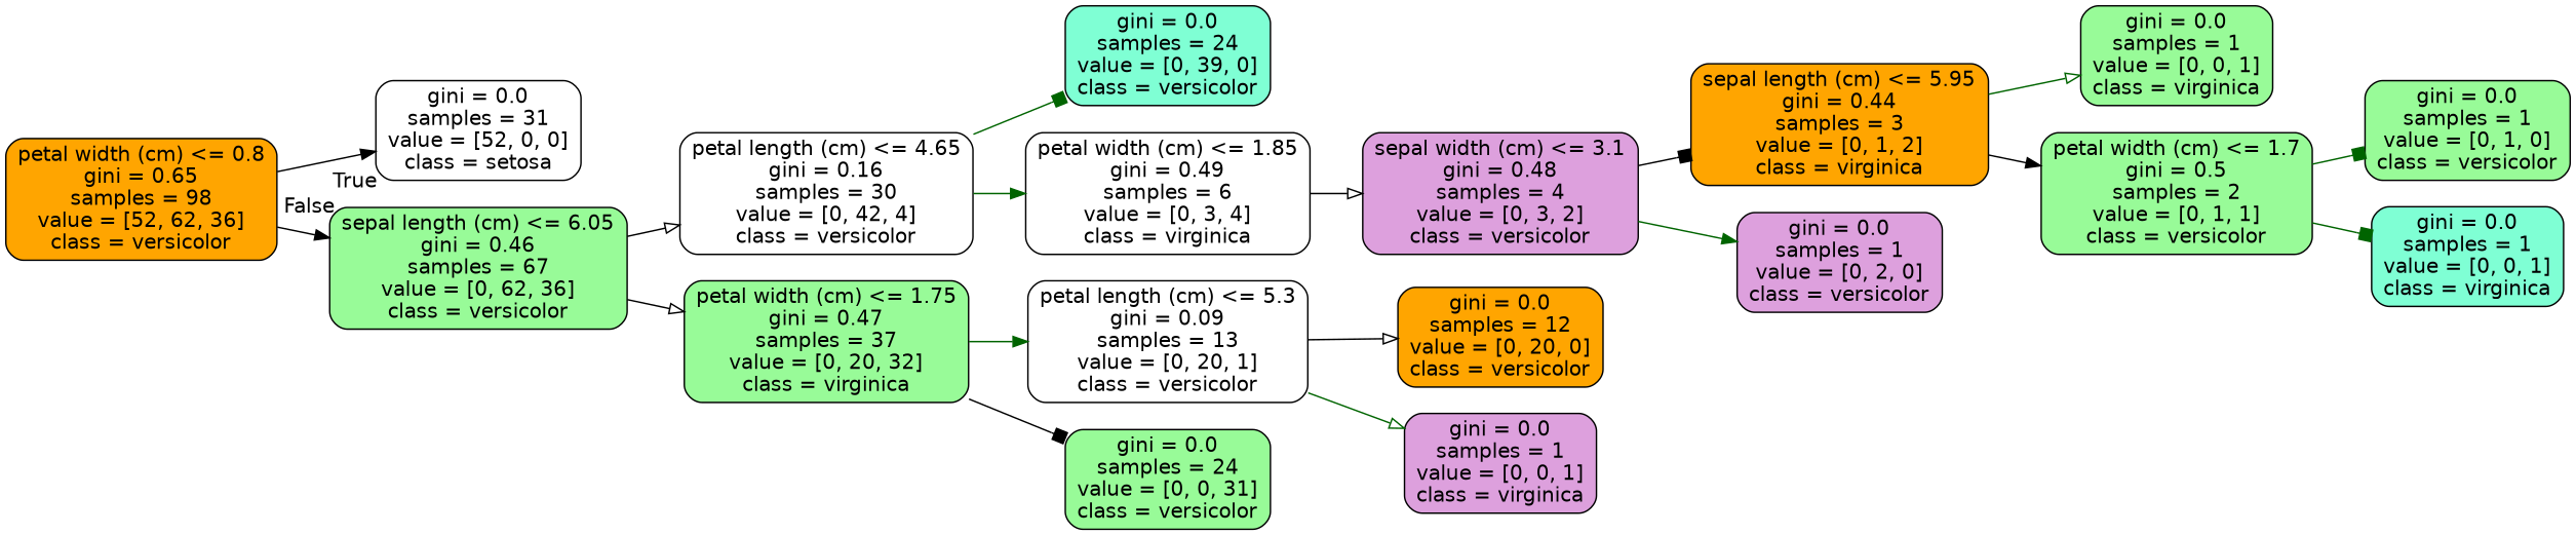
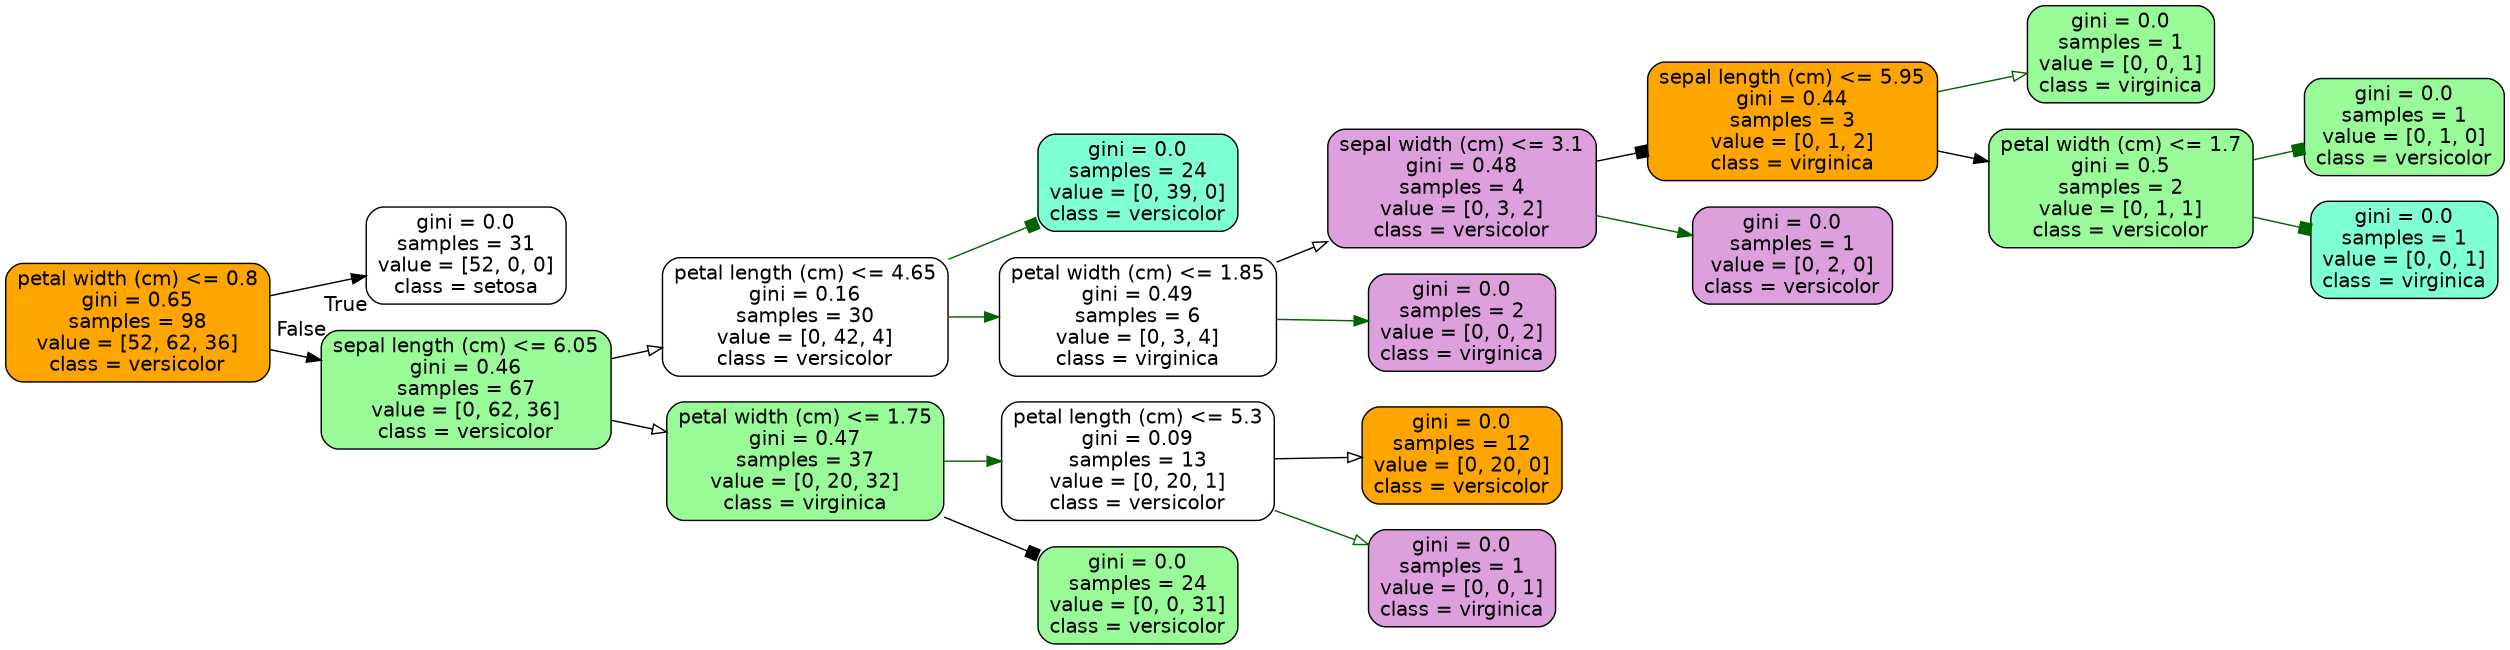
  digraph {
    rankdir=LR
    node [color=black fillcolor=palegreen fontname=helvetica shape=box style="filled, rounded"]
    edge [arrowhead=normal color=black fontname=helvetica]
    n1 [fillcolor=orange label="petal width (cm) <= 0.8\ngini = 0.65\nsamples = 98\nvalue = [52, 62, 36]\nclass = versicolor"]
    n2 [fillcolor=white label="gini = 0.0\nsamples = 31\nvalue = [52, 0, 0]\nclass = setosa"]
    n3 [label="sepal length (cm) <= 6.05\ngini = 0.46\nsamples = 67\nvalue = [0, 62, 36]\nclass = versicolor"]
    n4 [fillcolor=white label="petal length (cm) <= 4.65\ngini = 0.16\nsamples = 30\nvalue = [0, 42, 4]\nclass = versicolor"]
    n5 [label="petal width (cm) <= 1.75\ngini = 0.47\nsamples = 37\nvalue = [0, 20, 32]\nclass = virginica"]
    n6 [fillcolor=aquamarine label="gini = 0.0\nsamples = 24\nvalue = [0, 39, 0]\nclass = versicolor"]
    n7 [fillcolor=white label="petal width (cm) <= 1.85\ngini = 0.49\nsamples = 6\nvalue = [0, 3, 4]\nclass = virginica"]
    n8 [fillcolor=white label="petal length (cm) <= 5.3\ngini = 0.09\nsamples = 13\nvalue = [0, 20, 1]\nclass = versicolor"]
    n9 [label="gini = 0.0\nsamples = 24\nvalue = [0, 0, 31]\nclass = versicolor"]
    n10 [fillcolor=plum label="sepal width (cm) <= 3.1\ngini = 0.48\nsamples = 4\nvalue = [0, 3, 2]\nclass = versicolor"]
+   n11 [fillcolor=plum label="gini = 0.0\nsamples = 2\nvalue = [0, 0, 2]\nclass = virginica"]
    n12 [fillcolor=orange label="sepal length (cm) <= 5.95\ngini = 0.44\nsamples = 3\nvalue = [0, 1, 2]\nclass = virginica"]
    n13 [fillcolor=plum label="gini = 0.0\nsamples = 1\nvalue = [0, 2, 0]\nclass = versicolor"]
    n14 [label="gini = 0.0\nsamples = 1\nvalue = [0, 0, 1]\nclass = virginica"]
    n15 [label="petal width (cm) <= 1.7\ngini = 0.5\nsamples = 2\nvalue = [0, 1, 1]\nclass = versicolor"]
    n16 [label="gini = 0.0\nsamples = 1\nvalue = [0, 1, 0]\nclass = versicolor"]
    n17 [fillcolor=aquamarine label="gini = 0.0\nsamples = 1\nvalue = [0, 0, 1]\nclass = virginica"]
    n18 [fillcolor=orange label="gini = 0.0\nsamples = 12\nvalue = [0, 20, 0]\nclass = versicolor"]
    n19 [fillcolor=plum label="gini = 0.0\nsamples = 1\nvalue = [0, 0, 1]\nclass = virginica"]
    n1 -> n2 [headlabel=True labelangle=45 labeldistance=2.5]
    n1 -> n3 [headlabel=False labelangle=-45 labeldistance=2.5]
    n3 -> n4 [arrowhead=onormal]
    n3 -> n5 [arrowhead=onormal]
    n4 -> n6 [arrowhead=box color=darkgreen]
    n4 -> n7 [color=darkgreen]
    n5 -> n8 [color=darkgreen]
    n5 -> n9 [arrowhead=box]
    n7 -> n10 [arrowhead=onormal]
+   n7 -> n11 [color=darkgreen]
    n8 -> n18 [arrowhead=onormal]
    n8 -> n19 [arrowhead=onormal color=darkgreen]
    n10 -> n12 [arrowhead=box]
    n10 -> n13 [color=darkgreen]
    n12 -> n14 [arrowhead=onormal color=darkgreen]
    n12 -> n15
    n15 -> n16 [arrowhead=box color=darkgreen]
    n15 -> n17 [arrowhead=box color=darkgreen]
  }
